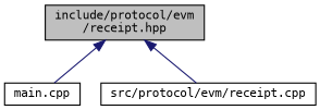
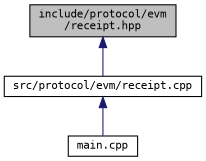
  digraph {
    fontname="DejaVu Sans Mono"
    node [color=black fillcolor=white fontname="DejaVu Sans Mono" fontsize=10 shape=record style=filled]
    edge [color=midnightblue dir=back fontname="DejaVu Sans Mono" fontsize=10 labelfontname=Helvetica labelfontsize=10 style=solid]
    n1 [fillcolor=grey75 fontcolor=black height=0.2 label="include/protocol/evm\l/receipt.hpp" width=0.4]
    n2 [height=0.2 label="main.cpp" width=0.4]
    n3 [height=0.2 label="src/protocol/evm/receipt.cpp" width=0.4]
-   n1 -> n2
+   n3 -> n2
    n1 -> n3
  }
